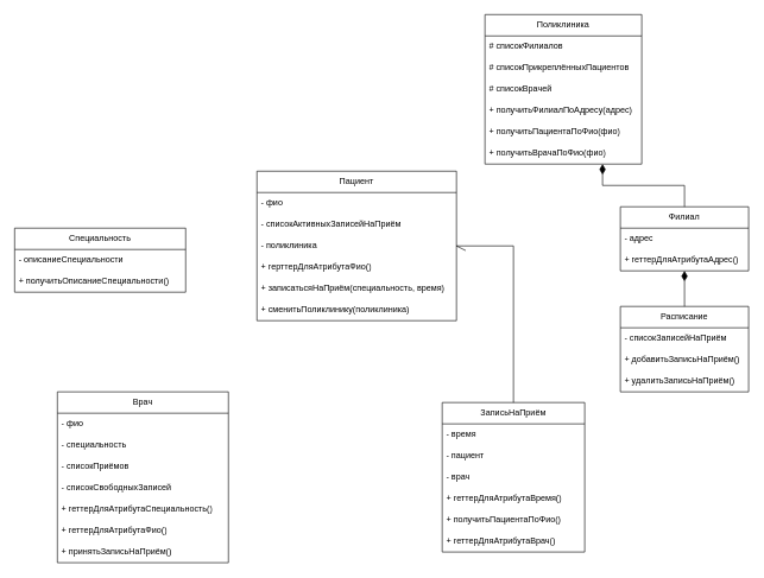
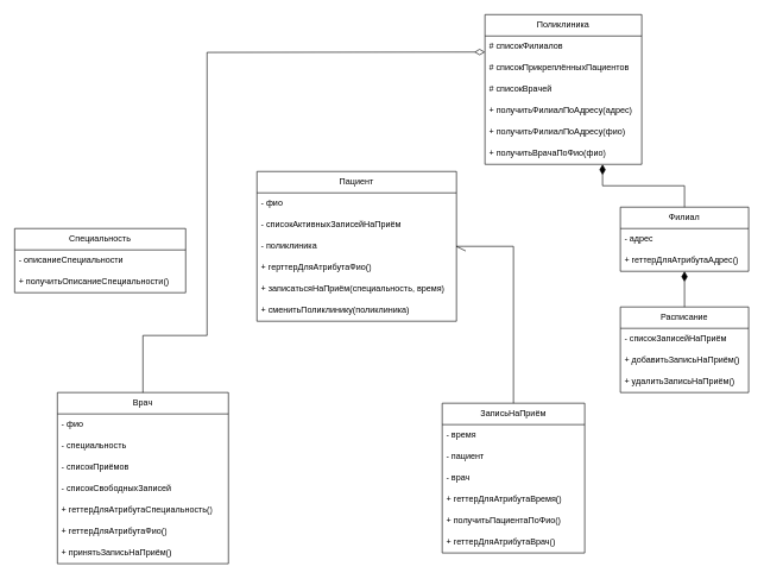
  <mxCell id="0" />
  <mxCell id="1" parent="0" />
  <mxCell id="2" value="Врач" style="swimlane;fontStyle=0;childLayout=stackLayout;horizontal=1;startSize=30;horizontalStack=0;resizeParent=1;resizeParentMax=0;resizeLast=0;collapsible=1;marginBottom=0;whiteSpace=wrap;html=1;" parent="1" vertex="1"><mxGeometry x="80" y="550" width="240" height="240" as="geometry"><mxRectangle x="400" y="400" width="70" height="30" as="alternateBounds" /></mxGeometry></mxCell>
  <mxCell id="3" value="- фио" style="text;strokeColor=none;fillColor=none;align=left;verticalAlign=middle;spacingLeft=4;spacingRight=4;overflow=hidden;points=[[0,0.5],[1,0.5]];portConstraint=eastwest;rotatable=0;whiteSpace=wrap;html=1;" vertex="1" parent="2"><mxGeometry y="30" width="240" height="30" as="geometry" /></mxCell>
  <mxCell id="4" value="- специальность" style="text;strokeColor=none;fillColor=none;align=left;verticalAlign=middle;spacingLeft=4;spacingRight=4;overflow=hidden;points=[[0,0.5],[1,0.5]];portConstraint=eastwest;rotatable=0;whiteSpace=wrap;html=1;" parent="2" vertex="1"><mxGeometry y="60" width="240" height="30" as="geometry" /></mxCell>
  <mxCell id="5" value="- списокПриёмов" style="text;strokeColor=none;fillColor=none;align=left;verticalAlign=middle;spacingLeft=4;spacingRight=4;overflow=hidden;points=[[0,0.5],[1,0.5]];portConstraint=eastwest;rotatable=0;whiteSpace=wrap;html=1;" vertex="1" parent="2"><mxGeometry y="90" width="240" height="30" as="geometry" /></mxCell>
  <mxCell id="6" value="- списокСвободныхЗаписей" style="text;strokeColor=none;fillColor=none;align=left;verticalAlign=middle;spacingLeft=4;spacingRight=4;overflow=hidden;points=[[0,0.5],[1,0.5]];portConstraint=eastwest;rotatable=0;whiteSpace=wrap;html=1;" vertex="1" parent="2"><mxGeometry y="120" width="240" height="30" as="geometry" /></mxCell>
  <mxCell id="7" value="+ геттерДляАтрибутаСпециальность()" style="text;strokeColor=none;fillColor=none;align=left;verticalAlign=middle;spacingLeft=4;spacingRight=4;overflow=hidden;points=[[0,0.5],[1,0.5]];portConstraint=eastwest;rotatable=0;whiteSpace=wrap;html=1;" parent="2" vertex="1"><mxGeometry y="150" width="240" height="30" as="geometry" /></mxCell>
  <mxCell id="8" value="+ геттерДляАтрибутаФио()" style="text;strokeColor=none;fillColor=none;align=left;verticalAlign=middle;spacingLeft=4;spacingRight=4;overflow=hidden;points=[[0,0.5],[1,0.5]];portConstraint=eastwest;rotatable=0;whiteSpace=wrap;html=1;" vertex="1" parent="2"><mxGeometry y="180" width="240" height="30" as="geometry" /></mxCell>
  <mxCell id="9" value="+ принятьЗаписьНаПриём()" style="text;strokeColor=none;fillColor=none;align=left;verticalAlign=middle;spacingLeft=4;spacingRight=4;overflow=hidden;points=[[0,0.5],[1,0.5]];portConstraint=eastwest;rotatable=0;whiteSpace=wrap;html=1;" vertex="1" parent="2"><mxGeometry y="210" width="240" height="30" as="geometry" /></mxCell>
  <mxCell id="10" value="Расписание" style="swimlane;fontStyle=0;childLayout=stackLayout;horizontal=1;startSize=30;horizontalStack=0;resizeParent=1;resizeParentMax=0;resizeLast=0;collapsible=1;marginBottom=0;whiteSpace=wrap;html=1;" parent="1" vertex="1"><mxGeometry x="870" y="430" width="180" height="120" as="geometry"><mxRectangle x="870" y="430" width="110" height="30" as="alternateBounds" /></mxGeometry></mxCell>
  <mxCell id="11" value="- списокЗаписейНаПриём" style="text;strokeColor=none;fillColor=none;align=left;verticalAlign=middle;spacingLeft=4;spacingRight=4;overflow=hidden;points=[[0,0.5],[1,0.5]];portConstraint=eastwest;rotatable=0;whiteSpace=wrap;html=1;" parent="10" vertex="1"><mxGeometry y="30" width="180" height="30" as="geometry" /></mxCell>
  <mxCell id="12" value="+ добавитьЗаписьНаПриём()" style="text;strokeColor=none;fillColor=none;align=left;verticalAlign=middle;spacingLeft=4;spacingRight=4;overflow=hidden;points=[[0,0.5],[1,0.5]];portConstraint=eastwest;rotatable=0;whiteSpace=wrap;html=1;" parent="10" vertex="1"><mxGeometry y="60" width="180" height="30" as="geometry" /></mxCell>
  <mxCell id="13" value="+ удалитьЗаписьНаПриём()" style="text;strokeColor=none;fillColor=none;align=left;verticalAlign=middle;spacingLeft=4;spacingRight=4;overflow=hidden;points=[[0,0.5],[1,0.5]];portConstraint=eastwest;rotatable=0;whiteSpace=wrap;html=1;" parent="10" vertex="1"><mxGeometry y="90" width="180" height="30" as="geometry" /></mxCell>
  <mxCell id="14" value="Пациент" style="swimlane;fontStyle=0;childLayout=stackLayout;horizontal=1;startSize=30;horizontalStack=0;resizeParent=1;resizeParentMax=0;resizeLast=0;collapsible=1;marginBottom=0;whiteSpace=wrap;html=1;" parent="1" vertex="1"><mxGeometry x="360" y="240" width="280" height="210" as="geometry"><mxRectangle x="280" y="250" width="90" height="30" as="alternateBounds" /></mxGeometry></mxCell>
  <mxCell id="15" value="- фио" style="text;strokeColor=none;fillColor=none;align=left;verticalAlign=middle;spacingLeft=4;spacingRight=4;overflow=hidden;points=[[0,0.5],[1,0.5]];portConstraint=eastwest;rotatable=0;whiteSpace=wrap;html=1;" vertex="1" parent="14"><mxGeometry y="30" width="280" height="30" as="geometry" /></mxCell>
  <mxCell id="16" value="- списокАктивныхЗаписейНаПриём" style="text;strokeColor=none;fillColor=none;align=left;verticalAlign=middle;spacingLeft=4;spacingRight=4;overflow=hidden;points=[[0,0.5],[1,0.5]];portConstraint=eastwest;rotatable=0;whiteSpace=wrap;html=1;" parent="14" vertex="1"><mxGeometry y="60" width="280" height="30" as="geometry" /></mxCell>
  <mxCell id="17" value="- поликлиника" style="text;strokeColor=none;fillColor=none;align=left;verticalAlign=middle;spacingLeft=4;spacingRight=4;overflow=hidden;points=[[0,0.5],[1,0.5]];portConstraint=eastwest;rotatable=0;whiteSpace=wrap;html=1;" parent="14" vertex="1"><mxGeometry y="90" width="280" height="30" as="geometry" /></mxCell>
  <mxCell id="18" value="+ герттерДляАтрибутаФио()" style="text;strokeColor=none;fillColor=none;align=left;verticalAlign=middle;spacingLeft=4;spacingRight=4;overflow=hidden;points=[[0,0.5],[1,0.5]];portConstraint=eastwest;rotatable=0;whiteSpace=wrap;html=1;" vertex="1" parent="14"><mxGeometry y="120" width="280" height="30" as="geometry" /></mxCell>
  <mxCell id="19" value="+ записатьсяНаПриём(специальность, время)" style="text;strokeColor=none;fillColor=none;align=left;verticalAlign=middle;spacingLeft=4;spacingRight=4;overflow=hidden;points=[[0,0.5],[1,0.5]];portConstraint=eastwest;rotatable=0;whiteSpace=wrap;html=1;" parent="14" vertex="1"><mxGeometry y="150" width="280" height="30" as="geometry" /></mxCell>
  <mxCell id="20" value="&lt;div&gt;+ сменитьПоликлинику(поликлиника)&lt;/div&gt;" style="text;strokeColor=none;fillColor=none;align=left;verticalAlign=middle;spacingLeft=4;spacingRight=4;overflow=hidden;points=[[0,0.5],[1,0.5]];portConstraint=eastwest;rotatable=0;whiteSpace=wrap;html=1;" parent="14" vertex="1"><mxGeometry y="180" width="280" height="30" as="geometry" /></mxCell>
  <mxCell id="21" value="ЗаписьНаПриём" style="swimlane;fontStyle=0;childLayout=stackLayout;horizontal=1;startSize=30;horizontalStack=0;resizeParent=1;resizeParentMax=0;resizeLast=0;collapsible=1;marginBottom=0;whiteSpace=wrap;html=1;" parent="1" vertex="1"><mxGeometry x="620" y="565" width="200" height="210" as="geometry"><mxRectangle x="620" y="385" width="130" height="30" as="alternateBounds" /></mxGeometry></mxCell>
  <mxCell id="22" value="- время" style="text;strokeColor=none;fillColor=none;align=left;verticalAlign=middle;spacingLeft=4;spacingRight=4;overflow=hidden;points=[[0,0.5],[1,0.5]];portConstraint=eastwest;rotatable=0;whiteSpace=wrap;html=1;" parent="21" vertex="1"><mxGeometry y="30" width="200" height="30" as="geometry" /></mxCell>
  <mxCell id="23" value="- пациент" style="text;strokeColor=none;fillColor=none;align=left;verticalAlign=middle;spacingLeft=4;spacingRight=4;overflow=hidden;points=[[0,0.5],[1,0.5]];portConstraint=eastwest;rotatable=0;whiteSpace=wrap;html=1;" vertex="1" parent="21"><mxGeometry y="60" width="200" height="30" as="geometry" /></mxCell>
  <mxCell id="24" value="- врач" style="text;strokeColor=none;fillColor=none;align=left;verticalAlign=middle;spacingLeft=4;spacingRight=4;overflow=hidden;points=[[0,0.5],[1,0.5]];portConstraint=eastwest;rotatable=0;whiteSpace=wrap;html=1;" vertex="1" parent="21"><mxGeometry y="90" width="200" height="30" as="geometry" /></mxCell>
  <mxCell id="25" value="+ геттерДляАтрибутаВремя()" style="text;strokeColor=none;fillColor=none;align=left;verticalAlign=middle;spacingLeft=4;spacingRight=4;overflow=hidden;points=[[0,0.5],[1,0.5]];portConstraint=eastwest;rotatable=0;whiteSpace=wrap;html=1;" parent="21" vertex="1"><mxGeometry y="120" width="200" height="30" as="geometry" /></mxCell>
  <mxCell id="26" value="+ получитьПациентаПоФио()" style="text;strokeColor=none;fillColor=none;align=left;verticalAlign=middle;spacingLeft=4;spacingRight=4;overflow=hidden;points=[[0,0.5],[1,0.5]];portConstraint=eastwest;rotatable=0;whiteSpace=wrap;html=1;" vertex="1" parent="21"><mxGeometry y="150" width="200" height="30" as="geometry" /></mxCell>
  <mxCell id="27" value="+ геттерДляАтрибутаВрач()" style="text;strokeColor=none;fillColor=none;align=left;verticalAlign=middle;spacingLeft=4;spacingRight=4;overflow=hidden;points=[[0,0.5],[1,0.5]];portConstraint=eastwest;rotatable=0;whiteSpace=wrap;html=1;" vertex="1" parent="21"><mxGeometry y="180" width="200" height="30" as="geometry" /></mxCell>
  <mxCell id="28" value="Поликлиника" style="swimlane;fontStyle=0;childLayout=stackLayout;horizontal=1;startSize=30;horizontalStack=0;resizeParent=1;resizeParentMax=0;resizeLast=0;collapsible=1;marginBottom=0;whiteSpace=wrap;html=1;" parent="1" vertex="1"><mxGeometry x="680" y="20" width="220" height="210" as="geometry"><mxRectangle x="680" y="30" width="110" height="30" as="alternateBounds" /></mxGeometry></mxCell>
  <mxCell id="29" value="# списокФилиалов" style="text;strokeColor=none;fillColor=none;align=left;verticalAlign=middle;spacingLeft=4;spacingRight=4;overflow=hidden;points=[[0,0.5],[1,0.5]];portConstraint=eastwest;rotatable=0;whiteSpace=wrap;html=1;" parent="28" vertex="1"><mxGeometry y="30" width="220" height="30" as="geometry" /></mxCell>
  <mxCell id="30" value="# списокПрикреплённыхПациентов" style="text;strokeColor=none;fillColor=none;align=left;verticalAlign=middle;spacingLeft=4;spacingRight=4;overflow=hidden;points=[[0,0.5],[1,0.5]];portConstraint=eastwest;rotatable=0;whiteSpace=wrap;html=1;" vertex="1" parent="28"><mxGeometry y="60" width="220" height="30" as="geometry" /></mxCell>
  <mxCell id="31" value="# списокВрачей" style="text;strokeColor=none;fillColor=none;align=left;verticalAlign=middle;spacingLeft=4;spacingRight=4;overflow=hidden;points=[[0,0.5],[1,0.5]];portConstraint=eastwest;rotatable=0;whiteSpace=wrap;html=1;" vertex="1" parent="28"><mxGeometry y="90" width="220" height="30" as="geometry" /></mxCell>
  <mxCell id="32" value="+ получитьФилиалПоАдресу(адрес)" style="text;strokeColor=none;fillColor=none;align=left;verticalAlign=middle;spacingLeft=4;spacingRight=4;overflow=hidden;points=[[0,0.5],[1,0.5]];portConstraint=eastwest;rotatable=0;whiteSpace=wrap;html=1;" vertex="1" parent="28"><mxGeometry y="120" width="220" height="30" as="geometry" /></mxCell>
- <mxCell id="33" value="+ получитьПациентаПоФио(фио)" style="text;strokeColor=none;fillColor=none;align=left;verticalAlign=middle;spacingLeft=4;spacingRight=4;overflow=hidden;points=[[0,0.5],[1,0.5]];portConstraint=eastwest;rotatable=0;whiteSpace=wrap;html=1;" vertex="1" parent="28"><mxGeometry y="150" width="220" height="30" as="geometry" /></mxCell>
+ <mxCell id="33" value="+ получитьФилиалПоАдресу(фио)" style="text;strokeColor=none;fillColor=none;align=left;verticalAlign=middle;spacingLeft=4;spacingRight=4;overflow=hidden;points=[[0,0.5],[1,0.5]];portConstraint=eastwest;rotatable=0;whiteSpace=wrap;html=1;" vertex="1" parent="28"><mxGeometry y="150" width="220" height="30" as="geometry" /></mxCell>
  <mxCell id="34" value="+ получитьВрачаПоФио(фио)" style="text;strokeColor=none;fillColor=none;align=left;verticalAlign=middle;spacingLeft=4;spacingRight=4;overflow=hidden;points=[[0,0.5],[1,0.5]];portConstraint=eastwest;rotatable=0;whiteSpace=wrap;html=1;" vertex="1" parent="28"><mxGeometry y="180" width="220" height="30" as="geometry" /></mxCell>
  <mxCell id="35" value="Филиал" style="swimlane;fontStyle=0;childLayout=stackLayout;horizontal=1;startSize=30;horizontalStack=0;resizeParent=1;resizeParentMax=0;resizeLast=0;collapsible=1;marginBottom=0;whiteSpace=wrap;html=1;" parent="1" vertex="1"><mxGeometry x="870" y="290" width="180" height="90" as="geometry"><mxRectangle x="800" y="290" width="80" height="30" as="alternateBounds" /></mxGeometry></mxCell>
  <mxCell id="36" value="- адрес" style="text;strokeColor=none;fillColor=none;align=left;verticalAlign=middle;spacingLeft=4;spacingRight=4;overflow=hidden;points=[[0,0.5],[1,0.5]];portConstraint=eastwest;rotatable=0;whiteSpace=wrap;html=1;" parent="35" vertex="1"><mxGeometry y="30" width="180" height="30" as="geometry" /></mxCell>
  <mxCell id="37" value="+ геттерДляАтрибутаАдрес()" style="text;strokeColor=none;fillColor=none;align=left;verticalAlign=middle;spacingLeft=4;spacingRight=4;overflow=hidden;points=[[0,0.5],[1,0.5]];portConstraint=eastwest;rotatable=0;whiteSpace=wrap;html=1;" parent="35" vertex="1"><mxGeometry y="60" width="180" height="30" as="geometry" /></mxCell>
  <mxCell id="38" value="" style="endArrow=diamondThin;html=1;rounded=0;exitX=0.5;exitY=0;exitDx=0;exitDy=0;entryX=0.75;entryY=1;entryDx=0;entryDy=0;endFill=1;startSize=6;endSize=12;" edge="1" parent="1" source="35" target="28"><mxGeometry width="50" height="50" relative="1" as="geometry"><mxPoint x="530" y="460" as="sourcePoint" /><mxPoint x="580" y="410" as="targetPoint" /><Array as="points"><mxPoint x="960" y="260" /><mxPoint x="845" y="260" /></Array></mxGeometry></mxCell>
  <mxCell id="39" value="" style="endArrow=diamondThin;html=1;rounded=0;exitX=0.5;exitY=0;exitDx=0;exitDy=0;entryX=0.5;entryY=1;entryDx=0;entryDy=0;endFill=1;endSize=12;" edge="1" parent="1" source="10" target="35"><mxGeometry width="50" height="50" relative="1" as="geometry"><mxPoint x="530" y="460" as="sourcePoint" /><mxPoint x="950" y="390" as="targetPoint" /></mxGeometry></mxCell>
+ <mxCell id="40" value="" style="endArrow=diamondThin;html=1;rounded=0;exitX=0.5;exitY=0;exitDx=0;exitDy=0;endFill=0;endSize=12;entryX=0;entryY=0.25;entryDx=0;entryDy=0;" edge="1" parent="1" source="2" target="28"><mxGeometry width="50" height="50" relative="1" as="geometry"><mxPoint x="380" y="770" as="sourcePoint" /><mxPoint x="720" y="405" as="targetPoint" /><Array as="points"><mxPoint x="200" y="470" /><mxPoint x="290" y="470" /><mxPoint x="290" y="73" /></Array></mxGeometry></mxCell>
  <mxCell id="41" value="Специальность" style="swimlane;fontStyle=0;childLayout=stackLayout;horizontal=1;startSize=30;horizontalStack=0;resizeParent=1;resizeParentMax=0;resizeLast=0;collapsible=1;marginBottom=0;whiteSpace=wrap;html=1;" vertex="1" parent="1"><mxGeometry x="20" y="320" width="240" height="90" as="geometry"><mxRectangle x="60" y="330" width="130" height="30" as="alternateBounds" /></mxGeometry></mxCell>
  <mxCell id="42" value="- описаниеСпециальности" style="text;strokeColor=none;fillColor=none;align=left;verticalAlign=middle;spacingLeft=4;spacingRight=4;overflow=hidden;points=[[0,0.5],[1,0.5]];portConstraint=eastwest;rotatable=0;whiteSpace=wrap;html=1;" vertex="1" parent="41"><mxGeometry y="30" width="240" height="30" as="geometry" /></mxCell>
  <mxCell id="43" value="+ получитьОписаниеСпециальности()" style="text;strokeColor=none;fillColor=none;align=left;verticalAlign=middle;spacingLeft=4;spacingRight=4;overflow=hidden;points=[[0,0.5],[1,0.5]];portConstraint=eastwest;rotatable=0;whiteSpace=wrap;html=1;" vertex="1" parent="41"><mxGeometry y="60" width="240" height="30" as="geometry" /></mxCell>
  <mxCell id="44" value="" style="endArrow=openAsync;html=1;rounded=0;exitX=0.5;exitY=0;exitDx=0;exitDy=0;entryX=1;entryY=0.5;entryDx=0;entryDy=0;endFill=0;endSize=12;" edge="1" parent="1" source="21" target="14"><mxGeometry width="50" height="50" relative="1" as="geometry"><mxPoint x="580" y="460" as="sourcePoint" /><mxPoint x="810" y="100" as="targetPoint" /><Array as="points"><mxPoint x="720" y="345" /><mxPoint x="650" y="345" /></Array></mxGeometry></mxCell>
